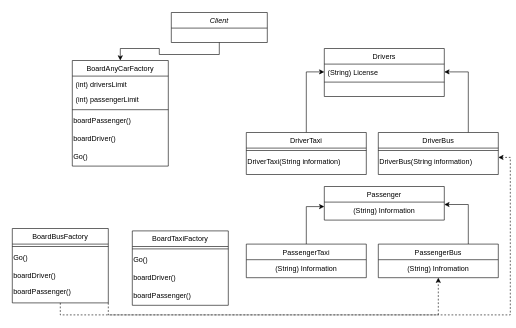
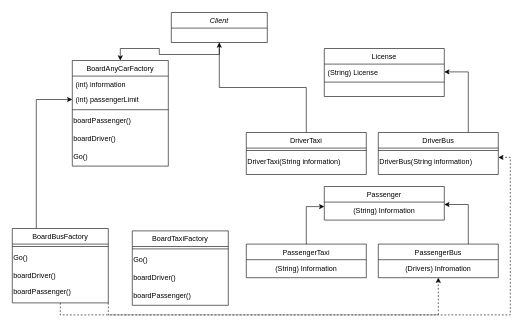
  <mxCell id="0" />
  <mxCell id="1" parent="0" />
  <mxCell id="2" style="edgeStyle=orthogonalEdgeStyle;rounded=0;orthogonalLoop=1;jettySize=auto;html=1;exitX=0.5;exitY=1;exitDx=0;exitDy=0;entryX=0.5;entryY=0;entryDx=0;entryDy=0;" parent="1" source="3" target="4" edge="1"><mxGeometry relative="1" as="geometry" /></mxCell>
  <mxCell id="3" value="Сlient" style="swimlane;fontStyle=2;align=center;verticalAlign=top;childLayout=stackLayout;horizontal=1;startSize=26;horizontalStack=0;resizeParent=1;resizeLast=0;collapsible=1;marginBottom=0;rounded=0;shadow=0;strokeWidth=1;" parent="1" vertex="1"><mxGeometry x="285" y="20" width="160" height="50" as="geometry"><mxRectangle x="230" y="140" width="160" height="26" as="alternateBounds" /></mxGeometry></mxCell>
  <mxCell id="4" value="BoardAnyCarFactory" style="swimlane;fontStyle=0;align=center;verticalAlign=top;childLayout=stackLayout;horizontal=1;startSize=26;horizontalStack=0;resizeParent=1;resizeLast=0;collapsible=1;marginBottom=0;rounded=0;shadow=0;strokeWidth=1;" parent="1" vertex="1"><mxGeometry x="120" y="100" width="160" height="176" as="geometry"><mxRectangle x="130" y="380" width="160" height="26" as="alternateBounds" /></mxGeometry></mxCell>
- <mxCell id="5" value="(int) driversLimit" style="text;align=left;verticalAlign=top;spacingLeft=4;spacingRight=4;overflow=hidden;rotatable=0;points=[[0,0.5],[1,0.5]];portConstraint=eastwest;" parent="4" vertex="1"><mxGeometry y="26" width="160" height="26" as="geometry" /></mxCell>
+ <mxCell id="5" value="(int) information" style="text;align=left;verticalAlign=top;spacingLeft=4;spacingRight=4;overflow=hidden;rotatable=0;points=[[0,0.5],[1,0.5]];portConstraint=eastwest;" parent="4" vertex="1"><mxGeometry y="26" width="160" height="26" as="geometry" /></mxCell>
  <mxCell id="6" value="(int) passengerLimit" style="text;align=left;verticalAlign=top;spacingLeft=4;spacingRight=4;overflow=hidden;rotatable=0;points=[[0,0.5],[1,0.5]];portConstraint=eastwest;rounded=0;shadow=0;html=0;" parent="4" vertex="1"><mxGeometry y="52" width="160" height="26" as="geometry" /></mxCell>
  <mxCell id="7" value="" style="line;html=1;strokeWidth=1;align=left;verticalAlign=middle;spacingTop=-1;spacingLeft=3;spacingRight=3;rotatable=0;labelPosition=right;points=[];portConstraint=eastwest;" parent="4" vertex="1"><mxGeometry y="78" width="160" height="8" as="geometry" /></mxCell>
  <mxCell id="8" value="boardPassenger()" style="text;html=1;strokeColor=none;fillColor=none;align=left;verticalAlign=middle;whiteSpace=wrap;rounded=0;" vertex="1" parent="4"><mxGeometry y="86" width="160" height="30" as="geometry" /></mxCell>
  <mxCell id="9" value="boardDriver()" style="text;html=1;strokeColor=none;fillColor=none;align=left;verticalAlign=middle;whiteSpace=wrap;rounded=0;" vertex="1" parent="4"><mxGeometry y="116" width="160" height="30" as="geometry" /></mxCell>
  <mxCell id="10" value="&lt;div&gt;&lt;span&gt;Go()&lt;/span&gt;&lt;/div&gt;" style="text;html=1;strokeColor=none;fillColor=none;align=left;verticalAlign=middle;whiteSpace=wrap;rounded=0;" vertex="1" parent="4"><mxGeometry y="146" width="160" height="30" as="geometry" /></mxCell>
  <mxCell id="11" style="edgeStyle=orthogonalEdgeStyle;rounded=0;orthogonalLoop=1;jettySize=auto;html=1;exitX=1;exitY=1;exitDx=0;exitDy=0;entryX=0.5;entryY=1;entryDx=0;entryDy=0;dashed=1;" parent="1" source="14" target="36" edge="1"><mxGeometry relative="1" as="geometry"><Array as="points"><mxPoint x="180" y="524" /><mxPoint x="730" y="524" /></Array></mxGeometry></mxCell>
  <mxCell id="12" style="edgeStyle=orthogonalEdgeStyle;rounded=0;orthogonalLoop=1;jettySize=auto;html=1;exitX=0.5;exitY=1;exitDx=0;exitDy=0;entryX=1;entryY=0.25;entryDx=0;entryDy=0;dashed=1;" parent="1" source="14" target="29" edge="1"><mxGeometry relative="1" as="geometry" /></mxCell>
+ <mxCell id="13" style="edgeStyle=orthogonalEdgeStyle;rounded=0;orthogonalLoop=1;jettySize=auto;html=1;exitX=0.25;exitY=0;exitDx=0;exitDy=0;entryX=0;entryY=0.5;entryDx=0;entryDy=0;" parent="1" source="14" target="6" edge="1"><mxGeometry relative="1" as="geometry" /></mxCell>
  <mxCell id="14" value="BoardBusFactory" style="swimlane;fontStyle=0;align=center;verticalAlign=top;childLayout=stackLayout;horizontal=1;startSize=26;horizontalStack=0;resizeParent=1;resizeLast=0;collapsible=1;marginBottom=0;rounded=0;shadow=0;strokeWidth=1;" parent="1" vertex="1"><mxGeometry x="20" y="380" width="160" height="124" as="geometry"><mxRectangle x="130" y="380" width="160" height="26" as="alternateBounds" /></mxGeometry></mxCell>
  <mxCell id="15" value="" style="line;html=1;strokeWidth=1;align=left;verticalAlign=middle;spacingTop=-1;spacingLeft=3;spacingRight=3;rotatable=0;labelPosition=right;points=[];portConstraint=eastwest;" parent="14" vertex="1"><mxGeometry y="26" width="160" height="8" as="geometry" /></mxCell>
  <mxCell id="16" value="&lt;div&gt;&lt;span&gt;Go()&lt;/span&gt;&lt;/div&gt;" style="text;html=1;strokeColor=none;fillColor=none;align=left;verticalAlign=middle;whiteSpace=wrap;rounded=0;" vertex="1" parent="14"><mxGeometry y="34" width="160" height="30" as="geometry" /></mxCell>
  <mxCell id="17" value="boardDriver()" style="text;html=1;strokeColor=none;fillColor=none;align=left;verticalAlign=middle;whiteSpace=wrap;rounded=0;" vertex="1" parent="14"><mxGeometry y="64" width="160" height="30" as="geometry" /></mxCell>
  <mxCell id="18" value="boardPassenger()" style="text;html=1;strokeColor=none;fillColor=none;align=left;verticalAlign=middle;whiteSpace=wrap;rounded=0;" vertex="1" parent="14"><mxGeometry y="94" width="160" height="24" as="geometry" /></mxCell>
- <mxCell id="19" style="edgeStyle=orthogonalEdgeStyle;rounded=0;orthogonalLoop=1;jettySize=auto;html=1;exitX=0.5;exitY=0;exitDx=0;exitDy=0;entryX=0;entryY=0.5;entryDx=0;entryDy=0;" parent="1" source="20" target="24" edge="1"><mxGeometry relative="1" as="geometry" /></mxCell>
+ <mxCell id="19" style="edgeStyle=orthogonalEdgeStyle;rounded=0;orthogonalLoop=1;jettySize=auto;html=1;exitX=0.5;exitY=0;exitDx=0;exitDy=0;" parent="1" source="20" target="3" edge="1"><mxGeometry relative="1" as="geometry" /></mxCell>
  <mxCell id="20" value="DriverTaxi" style="swimlane;fontStyle=0;align=center;verticalAlign=top;childLayout=stackLayout;horizontal=1;startSize=26;horizontalStack=0;resizeParent=1;resizeLast=0;collapsible=1;marginBottom=0;rounded=0;shadow=0;strokeWidth=1;" parent="1" vertex="1"><mxGeometry x="410" y="220" width="200" height="70" as="geometry"><mxRectangle x="340" y="380" width="170" height="26" as="alternateBounds" /></mxGeometry></mxCell>
  <mxCell id="21" value="" style="line;html=1;strokeWidth=1;align=left;verticalAlign=middle;spacingTop=-1;spacingLeft=3;spacingRight=3;rotatable=0;labelPosition=right;points=[];portConstraint=eastwest;" parent="20" vertex="1"><mxGeometry y="26" width="200" height="8" as="geometry" /></mxCell>
  <mxCell id="22" value="DriverTaxi(String information)" style="text;html=1;strokeColor=none;fillColor=none;align=left;verticalAlign=middle;whiteSpace=wrap;rounded=0;" parent="20" vertex="1"><mxGeometry y="34" width="200" height="30" as="geometry" /></mxCell>
- <mxCell id="23" value="Drivers" style="swimlane;fontStyle=0;align=center;verticalAlign=top;childLayout=stackLayout;horizontal=1;startSize=26;horizontalStack=0;resizeParent=1;resizeLast=0;collapsible=1;marginBottom=0;rounded=0;shadow=0;strokeWidth=1;" parent="1" vertex="1"><mxGeometry x="540" y="80" width="200" height="80" as="geometry"><mxRectangle x="130" y="380" width="160" height="26" as="alternateBounds" /></mxGeometry></mxCell>
+ <mxCell id="23" value="License" style="swimlane;fontStyle=0;align=center;verticalAlign=top;childLayout=stackLayout;horizontal=1;startSize=26;horizontalStack=0;resizeParent=1;resizeLast=0;collapsible=1;marginBottom=0;rounded=0;shadow=0;strokeWidth=1;" parent="1" vertex="1"><mxGeometry x="540" y="80" width="200" height="80" as="geometry"><mxRectangle x="130" y="380" width="160" height="26" as="alternateBounds" /></mxGeometry></mxCell>
  <mxCell id="24" value="(String) License" style="text;align=left;verticalAlign=top;spacingLeft=4;spacingRight=4;overflow=hidden;rotatable=0;points=[[0,0.5],[1,0.5]];portConstraint=eastwest;rounded=0;shadow=0;html=0;" parent="23" vertex="1"><mxGeometry y="26" width="200" height="26" as="geometry" /></mxCell>
  <mxCell id="25" value="" style="line;html=1;strokeWidth=1;align=left;verticalAlign=middle;spacingTop=-1;spacingLeft=3;spacingRight=3;rotatable=0;labelPosition=right;points=[];portConstraint=eastwest;" parent="23" vertex="1"><mxGeometry y="52" width="200" height="8" as="geometry" /></mxCell>
  <mxCell id="26" style="edgeStyle=orthogonalEdgeStyle;rounded=0;orthogonalLoop=1;jettySize=auto;html=1;exitX=0.75;exitY=0;exitDx=0;exitDy=0;entryX=1;entryY=0.5;entryDx=0;entryDy=0;" parent="1" source="27" target="24" edge="1"><mxGeometry relative="1" as="geometry" /></mxCell>
  <mxCell id="27" value="DriverBus" style="swimlane;fontStyle=0;align=center;verticalAlign=top;childLayout=stackLayout;horizontal=1;startSize=26;horizontalStack=0;resizeParent=1;resizeLast=0;collapsible=1;marginBottom=0;rounded=0;shadow=0;strokeWidth=1;" parent="1" vertex="1"><mxGeometry x="630" y="220" width="200" height="70" as="geometry"><mxRectangle x="340" y="380" width="170" height="26" as="alternateBounds" /></mxGeometry></mxCell>
  <mxCell id="28" value="" style="line;html=1;strokeWidth=1;align=left;verticalAlign=middle;spacingTop=-1;spacingLeft=3;spacingRight=3;rotatable=0;labelPosition=right;points=[];portConstraint=eastwest;" parent="27" vertex="1"><mxGeometry y="26" width="200" height="8" as="geometry" /></mxCell>
  <mxCell id="29" value="DriverBus(String information)" style="text;html=1;strokeColor=none;fillColor=none;align=left;verticalAlign=middle;whiteSpace=wrap;rounded=0;" parent="27" vertex="1"><mxGeometry y="34" width="200" height="30" as="geometry" /></mxCell>
  <mxCell id="30" style="edgeStyle=orthogonalEdgeStyle;rounded=0;orthogonalLoop=1;jettySize=auto;html=1;exitX=0.5;exitY=0;exitDx=0;exitDy=0;entryX=0;entryY=0.25;entryDx=0;entryDy=0;" parent="1" source="31" target="34" edge="1"><mxGeometry relative="1" as="geometry"><mxPoint x="520" y="350" as="targetPoint" /></mxGeometry></mxCell>
  <mxCell id="31" value="PassengerTaxi" style="swimlane;fontStyle=0;align=center;verticalAlign=top;childLayout=stackLayout;horizontal=1;startSize=26;horizontalStack=0;resizeParent=1;resizeLast=0;collapsible=1;marginBottom=0;rounded=0;shadow=0;strokeWidth=1;" parent="1" vertex="1"><mxGeometry x="410" y="406" width="200" height="56" as="geometry"><mxRectangle x="340" y="380" width="170" height="26" as="alternateBounds" /></mxGeometry></mxCell>
  <mxCell id="32" value="(String) Information" style="text;html=1;strokeColor=none;fillColor=none;align=center;verticalAlign=middle;whiteSpace=wrap;rounded=0;" vertex="1" parent="31"><mxGeometry y="26" width="200" height="30" as="geometry" /></mxCell>
  <mxCell id="33" value="Passenger" style="swimlane;fontStyle=0;align=center;verticalAlign=top;childLayout=stackLayout;horizontal=1;startSize=26;horizontalStack=0;resizeParent=1;resizeLast=0;collapsible=1;marginBottom=0;rounded=0;shadow=0;strokeWidth=1;" parent="1" vertex="1"><mxGeometry x="540" y="310" width="200" height="56" as="geometry"><mxRectangle x="130" y="380" width="160" height="26" as="alternateBounds" /></mxGeometry></mxCell>
  <mxCell id="34" value="(String) Information" style="text;html=1;strokeColor=none;fillColor=none;align=center;verticalAlign=middle;whiteSpace=wrap;rounded=0;" vertex="1" parent="33"><mxGeometry y="26" width="200" height="30" as="geometry" /></mxCell>
  <mxCell id="35" style="edgeStyle=orthogonalEdgeStyle;rounded=0;orthogonalLoop=1;jettySize=auto;html=1;exitX=0.75;exitY=0;exitDx=0;exitDy=0;" parent="1" source="36" edge="1"><mxGeometry relative="1" as="geometry"><mxPoint x="740" y="340" as="targetPoint" /><Array as="points"><mxPoint x="780" y="340" /><mxPoint x="740" y="340" /></Array></mxGeometry></mxCell>
  <mxCell id="36" value="PassengerBus" style="swimlane;fontStyle=0;align=center;verticalAlign=top;childLayout=stackLayout;horizontal=1;startSize=26;horizontalStack=0;resizeParent=1;resizeLast=0;collapsible=1;marginBottom=0;rounded=0;shadow=0;strokeWidth=1;" parent="1" vertex="1"><mxGeometry x="630" y="406" width="200" height="56" as="geometry"><mxRectangle x="340" y="380" width="170" height="26" as="alternateBounds" /></mxGeometry></mxCell>
- <mxCell id="37" value="(String) Infromation" style="text;html=1;strokeColor=none;fillColor=none;align=center;verticalAlign=middle;whiteSpace=wrap;rounded=0;" vertex="1" parent="36"><mxGeometry y="26" width="200" height="30" as="geometry" /></mxCell>
+ <mxCell id="37" value="(Drivers) Infromation" style="text;html=1;strokeColor=none;fillColor=none;align=center;verticalAlign=middle;whiteSpace=wrap;rounded=0;" vertex="1" parent="36"><mxGeometry y="26" width="200" height="30" as="geometry" /></mxCell>
  <mxCell id="38" value="BoardTaxiFactory" style="swimlane;fontStyle=0;align=center;verticalAlign=top;childLayout=stackLayout;horizontal=1;startSize=26;horizontalStack=0;resizeParent=1;resizeLast=0;collapsible=1;marginBottom=0;rounded=0;shadow=0;strokeWidth=1;" parent="1" vertex="1"><mxGeometry x="220" y="384" width="160" height="124" as="geometry"><mxRectangle x="130" y="380" width="160" height="26" as="alternateBounds" /></mxGeometry></mxCell>
  <mxCell id="39" value="" style="line;html=1;strokeWidth=1;align=left;verticalAlign=middle;spacingTop=-1;spacingLeft=3;spacingRight=3;rotatable=0;labelPosition=right;points=[];portConstraint=eastwest;" parent="38" vertex="1"><mxGeometry y="26" width="160" height="8" as="geometry" /></mxCell>
  <mxCell id="40" value="&lt;div&gt;&lt;span&gt;Go()&lt;/span&gt;&lt;/div&gt;" style="text;html=1;strokeColor=none;fillColor=none;align=left;verticalAlign=middle;whiteSpace=wrap;rounded=0;" vertex="1" parent="38"><mxGeometry y="34" width="160" height="30" as="geometry" /></mxCell>
  <mxCell id="41" value="boardDriver()" style="text;html=1;strokeColor=none;fillColor=none;align=left;verticalAlign=middle;whiteSpace=wrap;rounded=0;" vertex="1" parent="38"><mxGeometry y="64" width="160" height="30" as="geometry" /></mxCell>
  <mxCell id="42" value="boardPassenger()" style="text;html=1;strokeColor=none;fillColor=none;align=left;verticalAlign=middle;whiteSpace=wrap;rounded=0;" vertex="1" parent="38"><mxGeometry y="94" width="160" height="30" as="geometry" /></mxCell>
